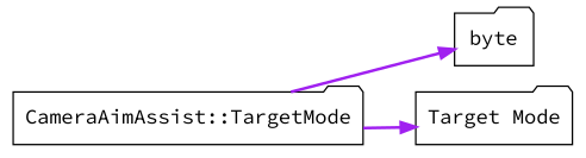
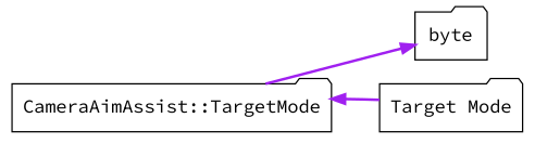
  digraph {
    fontname="Source Code Pro"
    rankdir=LR
    node [fontname="Source Code Pro" shape=folder]
    edge [color=purple fontname="Source Code Pro" style=bold]
    n1 [label=byte]
    n2 [label="CameraAimAssist::TargetMode"]
    n3 [label="Target Mode"]
    subgraph sub_1 {
      rank=max
      n1
    }
    n2 -> n1
-   n2 -> n3
+   n3 -> n2
  }
